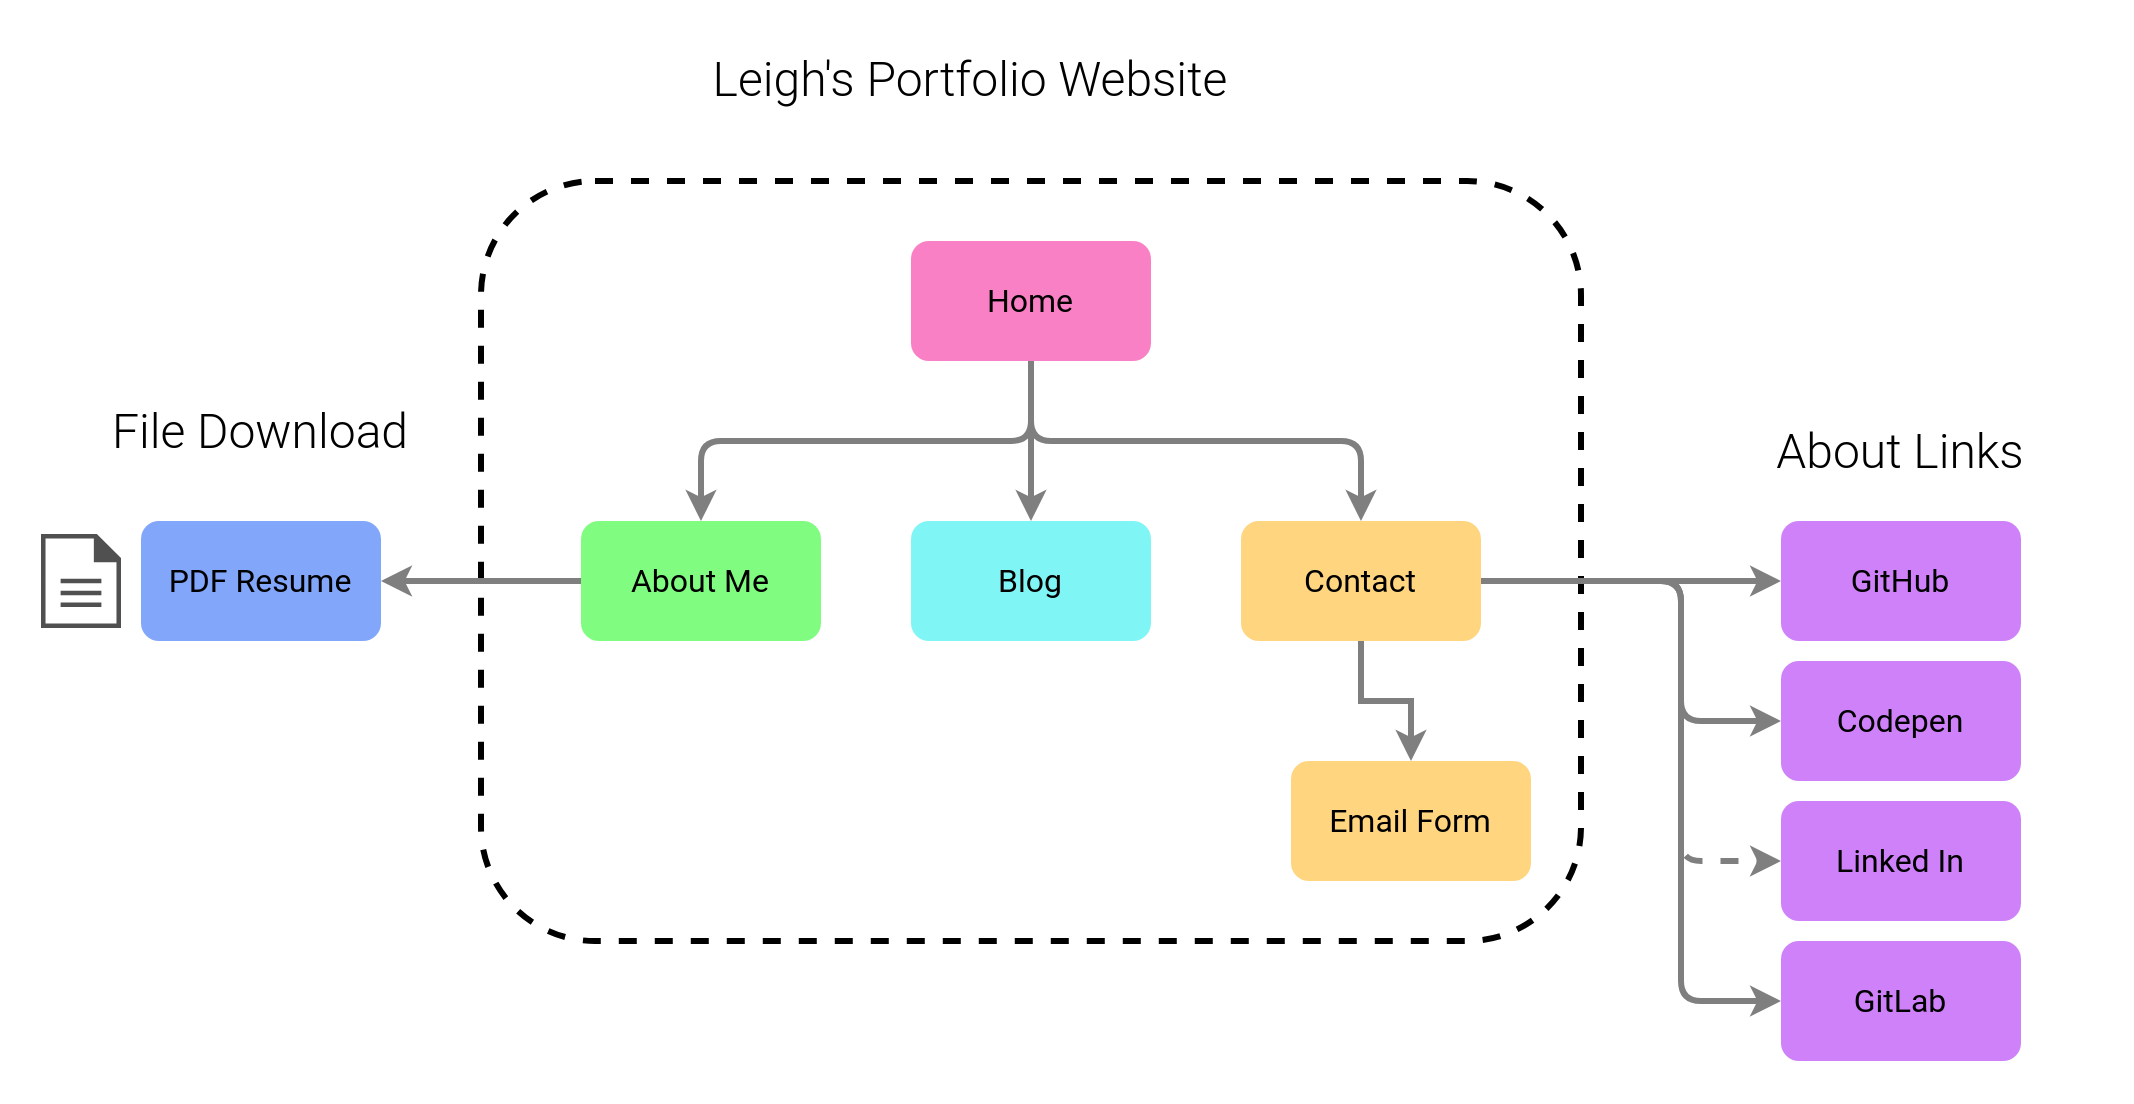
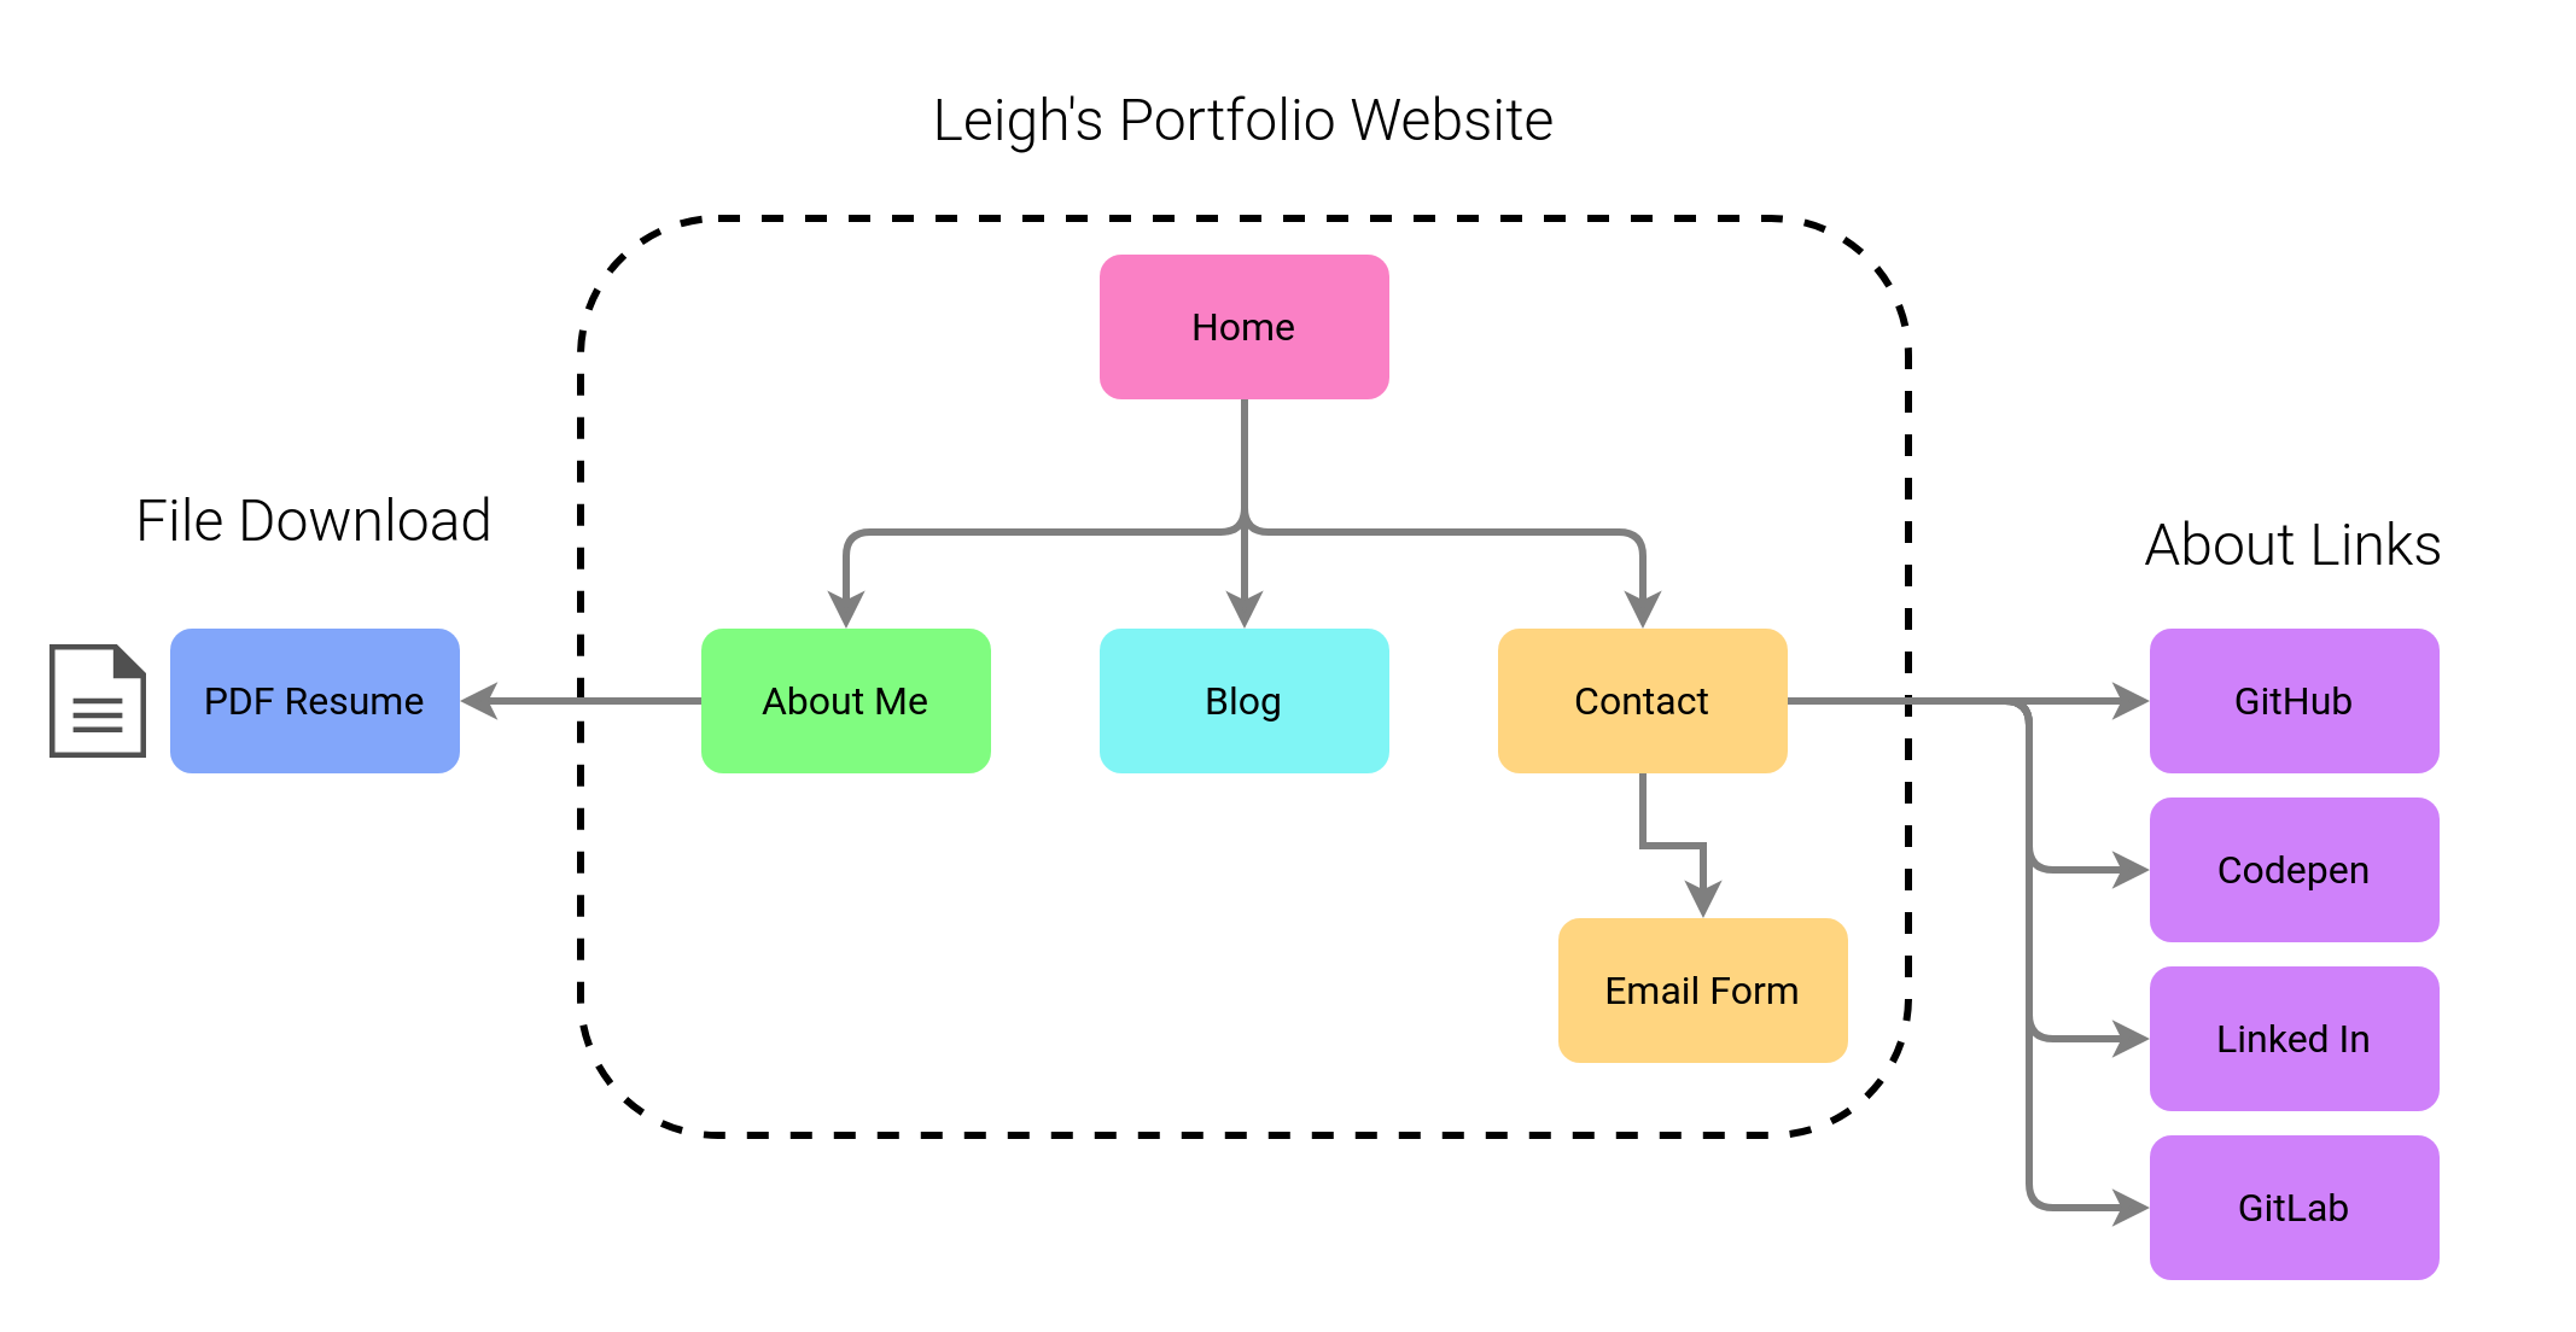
  <mxCell id="0" />
  <mxCell id="1" parent="0" />
  <mxCell id="2" value="" style="rounded=1;whiteSpace=wrap;html=1;fontFamily=Roboto Light;fontSize=24;align=center;verticalAlign=middle;fillColor=none;dashed=1;strokeWidth=3;" vertex="1" parent="1"><mxGeometry x="240" y="90" width="550" height="380" as="geometry" /></mxCell>
- <mxCell id="3" value="Home" style="rounded=1;whiteSpace=wrap;html=1;fontFamily=Roboto;strokeColor=none;fontSize=16;fontStyle=0;fillColor=#F5008A7F;" parent="1" vertex="1"><mxGeometry x="455" y="120" width="120" height="60" as="geometry" /></mxCell>
+ <mxCell id="3" value="Home" style="rounded=1;whiteSpace=wrap;html=1;fontFamily=Roboto;strokeColor=none;fontSize=16;fontStyle=0;fillColor=#F5008A7F;" parent="1" vertex="1"><mxGeometry x="455" y="105" width="120" height="60" as="geometry" /></mxCell>
  <mxCell id="4" value="" style="edgeStyle=orthogonalEdgeStyle;rounded=1;orthogonalLoop=1;jettySize=auto;html=1;fillColor=#d5e8d4;exitX=0;exitY=0.5;exitDx=0;exitDy=0;fontFamily=Roboto Medium;strokeWidth=3;strokeColor=#7F7F7F;" parent="1" source="5" target="15" edge="1"><mxGeometry relative="1" as="geometry"><mxPoint x="350" y="280" as="sourcePoint" /></mxGeometry></mxCell>
  <mxCell id="5" value="About Me" style="rounded=1;whiteSpace=wrap;html=1;fontFamily=Roboto;strokeColor=none;fontSize=16;fontStyle=0;fillColor=#00F8007F;" parent="1" vertex="1"><mxGeometry x="290" y="260" width="120" height="60" as="geometry" /></mxCell>
  <mxCell id="6" value="" style="endArrow=classic;html=1;exitX=0.5;exitY=1;exitDx=0;exitDy=0;entryX=0.5;entryY=0;entryDx=0;entryDy=0;fillColor=#dae8fc;fontFamily=Roboto Medium;strokeWidth=3;strokeColor=#7F7F7F;" parent="1" source="3" target="5" edge="1"><mxGeometry width="50" height="50" relative="1" as="geometry"><mxPoint x="575" y="390" as="sourcePoint" /><mxPoint x="625" y="340" as="targetPoint" /><Array as="points"><mxPoint x="515" y="220" /><mxPoint x="350" y="220" /></Array></mxGeometry></mxCell>
  <mxCell id="7" value="" style="edgeStyle=orthogonalEdgeStyle;rounded=0;orthogonalLoop=1;jettySize=auto;html=1;fillColor=#dae8fc;fontFamily=Roboto Medium;strokeWidth=3;strokeColor=#7F7F7F;" parent="1" source="9" target="14" edge="1"><mxGeometry relative="1" as="geometry" /></mxCell>
  <mxCell id="8" value="" style="endArrow=classic;html=1;exitX=1;exitY=0.5;exitDx=0;exitDy=0;entryX=0;entryY=0.5;entryDx=0;entryDy=0;fillColor=#dae8fc;fontFamily=Roboto Medium;strokeWidth=3;edgeStyle=orthogonalEdgeStyle;strokeColor=#7F7F7F;" edge="1" parent="1" source="9" target="17"><mxGeometry relative="1" as="geometry" /></mxCell>
  <mxCell id="9" value="Contact" style="rounded=1;whiteSpace=wrap;html=1;fontFamily=Roboto;strokeColor=none;fontSize=16;fontStyle=0;fillColor=#FFAA007F;" parent="1" vertex="1"><mxGeometry x="620" y="260" width="120" height="60" as="geometry" /></mxCell>
  <mxCell id="10" value="Blog" style="rounded=1;whiteSpace=wrap;html=1;fontFamily=Roboto;strokeColor=none;fontSize=16;fontStyle=0;fillColor=#00EAEA7F;" parent="1" vertex="1"><mxGeometry x="455" y="260" width="120" height="60" as="geometry" /></mxCell>
  <mxCell id="11" value="" style="endArrow=classic;html=1;exitX=0.5;exitY=1;exitDx=0;exitDy=0;entryX=0.5;entryY=0;entryDx=0;entryDy=0;fillColor=#dae8fc;fontFamily=Roboto Medium;strokeWidth=3;strokeColor=#7F7F7F;" parent="1" source="3" target="9" edge="1"><mxGeometry width="50" height="50" relative="1" as="geometry"><mxPoint x="610" y="200" as="sourcePoint" /><mxPoint x="455" y="260" as="targetPoint" /><Array as="points"><mxPoint x="515" y="220" /><mxPoint x="680" y="220" /></Array></mxGeometry></mxCell>
  <mxCell id="12" value="" style="endArrow=classic;html=1;exitX=0.5;exitY=1;exitDx=0;exitDy=0;entryX=0.5;entryY=0;entryDx=0;entryDy=0;fillColor=#dae8fc;fontFamily=Roboto Medium;strokeWidth=3;strokeColor=#7F7F7F;" parent="1" source="3" target="10" edge="1"><mxGeometry width="50" height="50" relative="1" as="geometry"><mxPoint x="575" y="390" as="sourcePoint" /><mxPoint x="625" y="340" as="targetPoint" /><Array as="points" /></mxGeometry></mxCell>
- <mxCell id="13" value="Leigh's Portfolio Website" style="text;html=1;align=center;verticalAlign=middle;whiteSpace=wrap;rounded=0;fontSize=24;fontFamily=Roboto Light;" parent="1" vertex="1"><mxGeometry x="325" y="10" width="320" height="60" as="geometry" /></mxCell>
+ <mxCell id="13" value="Leigh's Portfolio Website" style="text;html=1;align=center;verticalAlign=middle;whiteSpace=wrap;rounded=0;fontSize=24;fontFamily=Roboto Light;" parent="1" vertex="1"><mxGeometry x="355" y="20" width="320" height="60" as="geometry" /></mxCell>
  <mxCell id="14" value="Email Form" style="rounded=1;whiteSpace=wrap;html=1;fontFamily=Roboto;strokeColor=none;fontSize=16;fontStyle=0;fillColor=#FFAA007F;" parent="1" vertex="1"><mxGeometry x="645" y="380" width="120" height="60" as="geometry" /></mxCell>
  <mxCell id="15" value="PDF Resume" style="rounded=1;whiteSpace=wrap;html=1;fontFamily=Roboto;strokeColor=none;fontSize=16;fontStyle=0;fillColor=#054DF47F;" parent="1" vertex="1"><mxGeometry x="70" y="260" width="120" height="60" as="geometry" /></mxCell>
  <mxCell id="16" value="" style="pointerEvents=1;shadow=0;dashed=0;html=1;strokeColor=none;fillColor=#505050;labelPosition=center;verticalLabelPosition=bottom;verticalAlign=top;outlineConnect=0;align=center;shape=mxgraph.office.concepts.document;" vertex="1" parent="1"><mxGeometry x="20" y="266.5" width="40" height="47" as="geometry" /></mxCell>
  <mxCell id="17" value="GitHub" style="rounded=1;whiteSpace=wrap;html=1;fontFamily=Roboto;strokeColor=none;fontSize=16;fontStyle=0;fillColor=#9E02F47F;" vertex="1" parent="1"><mxGeometry x="890" y="260" width="120" height="60" as="geometry" /></mxCell>
  <mxCell id="18" value="&lt;h1 style=&quot;font-size: 24px&quot;&gt;&lt;span style=&quot;font-weight: normal&quot;&gt;About Links&lt;/span&gt;&lt;/h1&gt;" style="text;html=1;strokeColor=none;fillColor=none;spacing=5;spacingTop=0;whiteSpace=wrap;overflow=hidden;rounded=0;fontFamily=Roboto Light;align=center;fontSize=24;fontStyle=0;verticalAlign=middle;" vertex="1" parent="1"><mxGeometry x="855" y="190" width="190" height="70" as="geometry" /></mxCell>
  <mxCell id="19" value="" style="endArrow=classic;html=1;entryX=0;entryY=0.5;entryDx=0;entryDy=0;fillColor=#dae8fc;fontFamily=Roboto Medium;strokeWidth=3;edgeStyle=orthogonalEdgeStyle;strokeColor=#7F7F7F;" edge="1" parent="1" target="20"><mxGeometry relative="1" as="geometry"><mxPoint x="740" y="290" as="sourcePoint" /><Array as="points"><mxPoint x="840" y="290" /><mxPoint x="840" y="360" /></Array></mxGeometry></mxCell>
  <mxCell id="20" value="Codepen" style="rounded=1;whiteSpace=wrap;html=1;fontFamily=Roboto;strokeColor=none;fontSize=16;fontStyle=0;fillColor=#9E02F47F;" vertex="1" parent="1"><mxGeometry x="890" y="330" width="120" height="60" as="geometry" /></mxCell>
- <mxCell id="21" value="" style="endArrow=classic;html=1;entryX=0;entryY=0.5;entryDx=0;entryDy=0;fillColor=#dae8fc;fontFamily=Roboto Medium;strokeWidth=3;edgeStyle=orthogonalEdgeStyle;exitX=1;exitY=0.5;exitDx=0;exitDy=0;strokeColor=#7F7F7F;dashed=1;" edge="1" parent="1" target="22" source="9"><mxGeometry relative="1" as="geometry"><mxPoint x="750" y="360" as="sourcePoint" /><Array as="points"><mxPoint x="840" y="290" /><mxPoint x="840" y="430" /></Array></mxGeometry></mxCell>
+ <mxCell id="21" value="" style="endArrow=classic;html=1;entryX=0;entryY=0.5;entryDx=0;entryDy=0;fillColor=#dae8fc;fontFamily=Roboto Medium;strokeWidth=3;edgeStyle=orthogonalEdgeStyle;exitX=1;exitY=0.5;exitDx=0;exitDy=0;strokeColor=#7F7F7F;" edge="1" parent="1" target="22" source="9"><mxGeometry relative="1" as="geometry"><mxPoint x="750" y="360" as="sourcePoint" /><Array as="points"><mxPoint x="840" y="290" /><mxPoint x="840" y="430" /></Array></mxGeometry></mxCell>
  <mxCell id="22" value="Linked In" style="rounded=1;whiteSpace=wrap;html=1;fontFamily=Roboto;strokeColor=none;fontSize=16;fontStyle=0;fillColor=#9E02F47F;" vertex="1" parent="1"><mxGeometry x="890" y="400" width="120" height="60" as="geometry" /></mxCell>
  <mxCell id="23" value="" style="endArrow=classic;html=1;entryX=0;entryY=0.5;entryDx=0;entryDy=0;fillColor=#dae8fc;fontFamily=Roboto Medium;strokeWidth=3;edgeStyle=orthogonalEdgeStyle;strokeColor=#7F7F7F;" edge="1" parent="1" target="24"><mxGeometry relative="1" as="geometry"><mxPoint x="740" y="290" as="sourcePoint" /><Array as="points"><mxPoint x="840" y="290" /><mxPoint x="840" y="500" /></Array></mxGeometry></mxCell>
  <mxCell id="24" value="GitLab" style="rounded=1;whiteSpace=wrap;html=1;fontFamily=Roboto;strokeColor=none;fontSize=16;fontStyle=0;fillColor=#9E02F47F;" vertex="1" parent="1"><mxGeometry x="890" y="470" width="120" height="60" as="geometry" /></mxCell>
  <mxCell id="25" value="&lt;h1 style=&quot;font-size: 24px&quot;&gt;&lt;span style=&quot;font-weight: 400&quot;&gt;File Download&lt;/span&gt;&lt;/h1&gt;" style="text;html=1;strokeColor=none;fillColor=none;spacing=5;spacingTop=0;whiteSpace=wrap;overflow=hidden;rounded=0;fontFamily=Roboto Light;align=center;fontSize=24;fontStyle=0;verticalAlign=middle;" vertex="1" parent="1"><mxGeometry x="35" y="180" width="190" height="70" as="geometry" /></mxCell>
